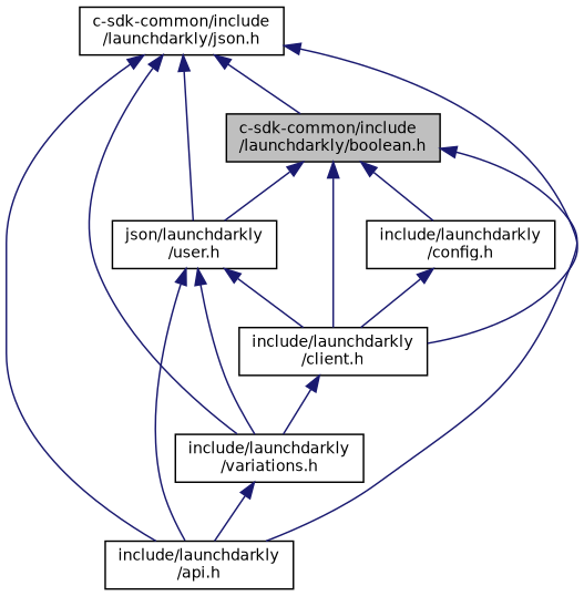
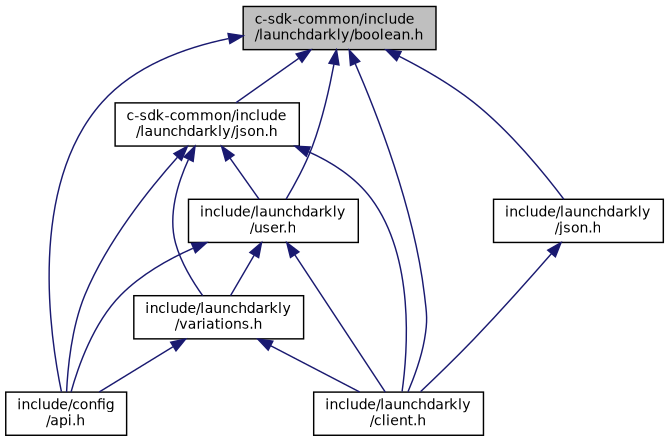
  digraph {
    node [color=black fillcolor=white fontname=Helvetica fontsize=10 shape=record style=filled]
    edge [color=midnightblue dir=back fontname=Helvetica fontsize=10 labelfontname=Helvetica labelfontsize=10 style=solid]
    n1 [fillcolor=grey75 fontcolor=black height=0.2 label="c-sdk-common/include\l/launchdarkly/boolean.h" width=0.4]
    n2 [height=0.2 label="c-sdk-common/include\l/launchdarkly/json.h" width=0.4]
-   n3 [height=0.2 label="include/launchdarkly\l/api.h" width=0.4]
-   n4 [height=0.2 label="json/launchdarkly\l/user.h" width=0.4]
+   n3 [height=0.2 label="include/config\l/api.h" width=0.4]
+   n4 [height=0.2 label="include/launchdarkly\l/user.h" width=0.4]
    n5 [height=0.2 label="include/launchdarkly\l/client.h" width=0.4]
-   n6 [height=0.2 label="include/launchdarkly\l/config.h" width=0.4]
+   n6 [height=0.2 label="include/launchdarkly\l/json.h" width=0.4]
    n7 [height=0.2 label="include/launchdarkly\l/variations.h" width=0.4]
-   n2 -> n1
+   n1 -> n2
    n1 -> n3
    n1 -> n4
    n1 -> n5
    n1 -> n6
    n2 -> n3
    n2 -> n4
    n2 -> n5
    n2 -> n7
    n4 -> n3
    n4 -> n5
    n4 -> n7
-   n5 -> n7
+   n7 -> n5
    n6 -> n5
    n7 -> n3
  }
